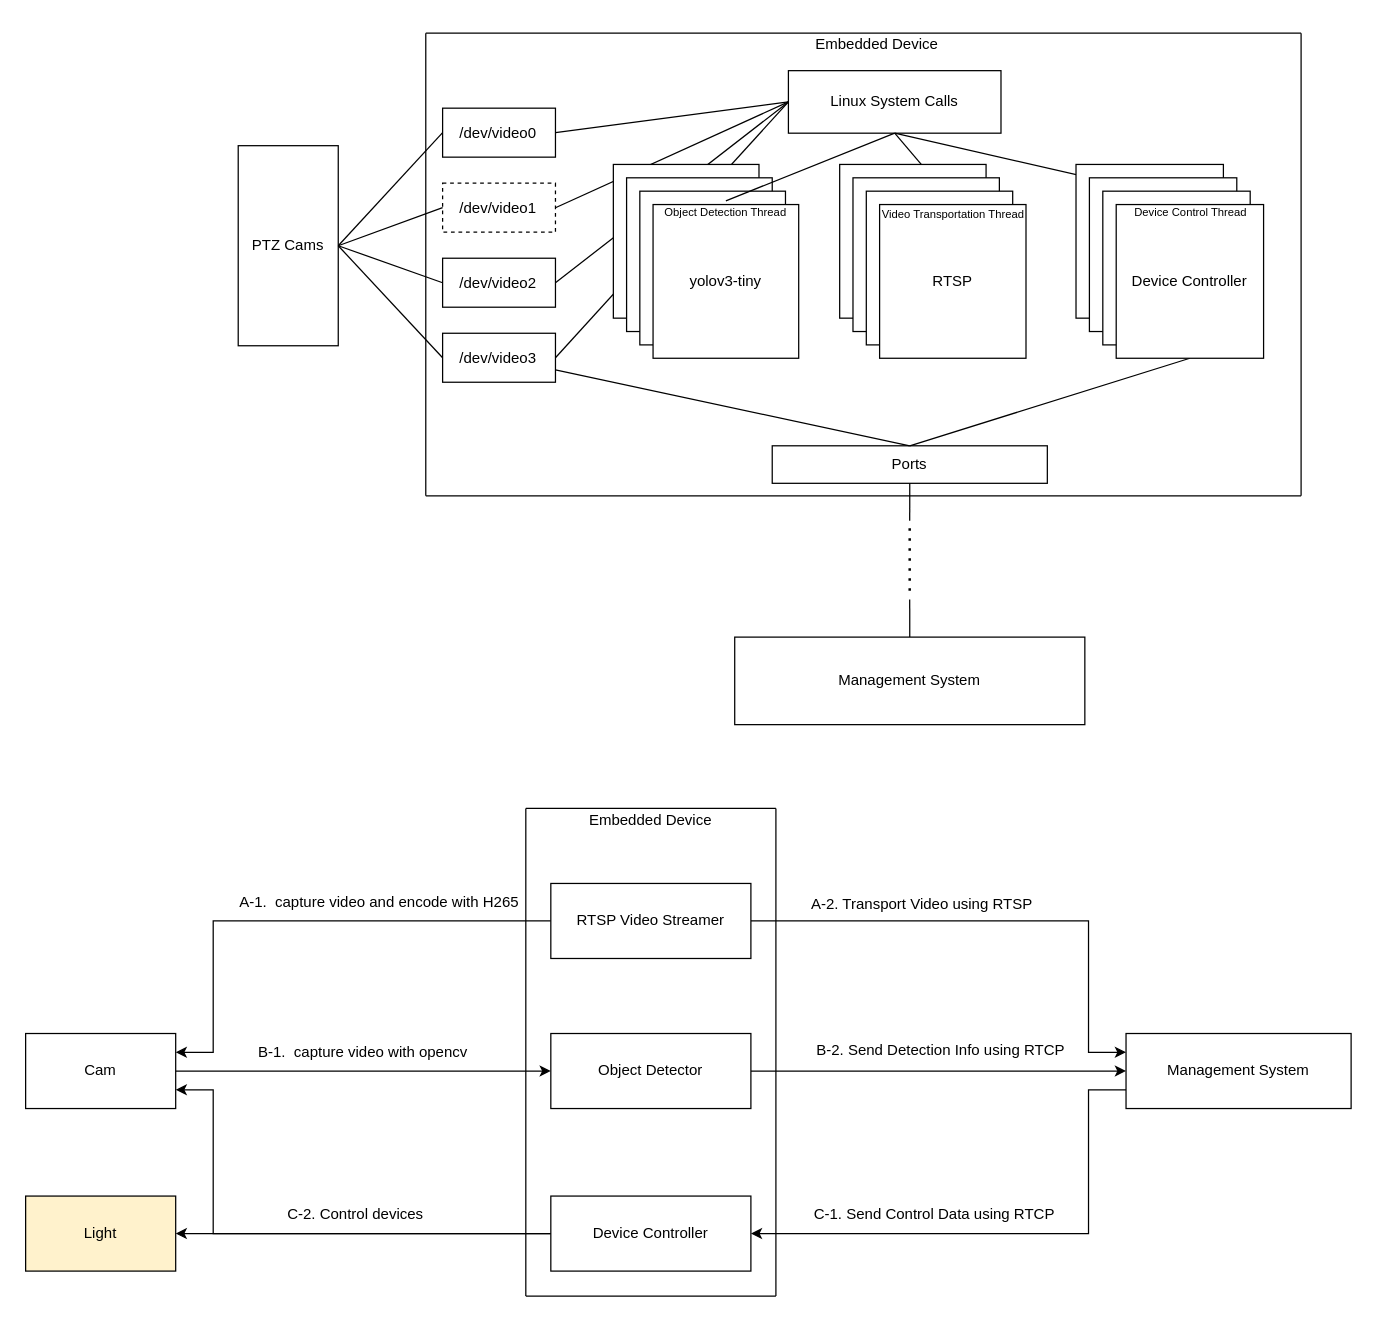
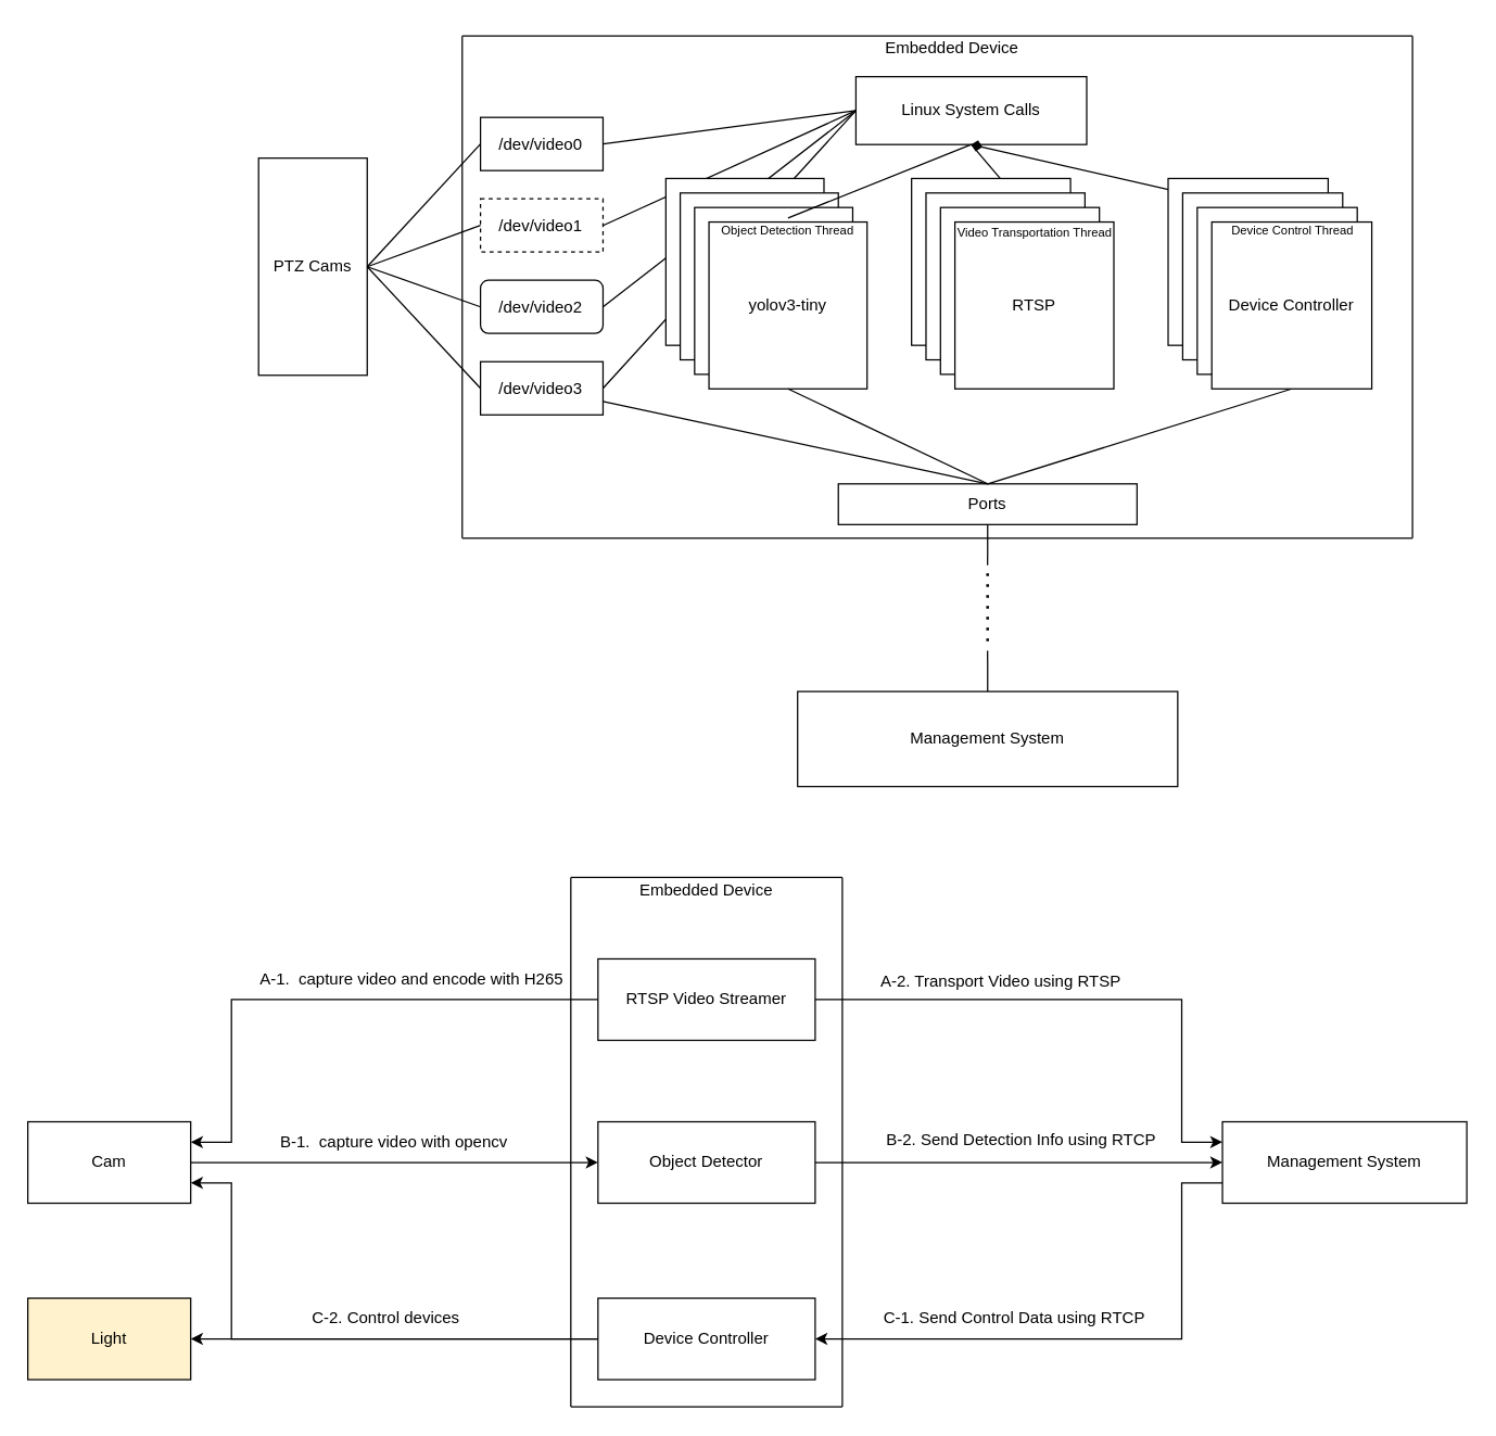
  <mxCell id="0" />
  <mxCell id="1" parent="0" />
  <mxCell id="2" value="" style="endArrow=none;html=1;rounded=0;exitX=1;exitY=0.5;exitDx=0;exitDy=0;entryX=0;entryY=0.5;entryDx=0;entryDy=0;" edge="1" parent="1" source="15" target="16"><mxGeometry width="50" height="50" relative="1" as="geometry"><mxPoint x="590" y="336" as="sourcePoint" /><mxPoint x="640" y="286" as="targetPoint" /></mxGeometry></mxCell>
  <mxCell id="3" value="" style="endArrow=none;html=1;rounded=0;exitX=1;exitY=0.5;exitDx=0;exitDy=0;entryX=0;entryY=0.5;entryDx=0;entryDy=0;" edge="1" parent="1" source="14" target="16"><mxGeometry width="50" height="50" relative="1" as="geometry"><mxPoint x="500" y="326" as="sourcePoint" /><mxPoint x="550" y="276" as="targetPoint" /></mxGeometry></mxCell>
  <mxCell id="4" value="" style="endArrow=none;html=1;rounded=0;exitX=1;exitY=0.5;exitDx=0;exitDy=0;entryX=0;entryY=0.5;entryDx=0;entryDy=0;" edge="1" parent="1" source="13" target="16"><mxGeometry width="50" height="50" relative="1" as="geometry"><mxPoint x="460" y="286" as="sourcePoint" /><mxPoint x="510" y="236" as="targetPoint" /></mxGeometry></mxCell>
  <mxCell id="5" value="PTZ Cams" style="rounded=0;whiteSpace=wrap;html=1;" vertex="1" parent="1"><mxGeometry x="190" y="116" width="80" height="160" as="geometry" /></mxCell>
  <mxCell id="6" value="" style="endArrow=none;html=1;rounded=0;" edge="1" parent="1"><mxGeometry width="50" height="50" relative="1" as="geometry"><mxPoint x="340" y="396" as="sourcePoint" /><mxPoint x="340" y="26" as="targetPoint" /></mxGeometry></mxCell>
  <mxCell id="7" value="" style="endArrow=none;html=1;rounded=0;" edge="1" parent="1"><mxGeometry width="50" height="50" relative="1" as="geometry"><mxPoint x="340" y="26" as="sourcePoint" /><mxPoint x="1040" y="26" as="targetPoint" /></mxGeometry></mxCell>
  <mxCell id="8" value="" style="endArrow=none;html=1;rounded=0;" edge="1" parent="1"><mxGeometry width="50" height="50" relative="1" as="geometry"><mxPoint x="340" y="396" as="sourcePoint" /><mxPoint x="1040" y="396" as="targetPoint" /></mxGeometry></mxCell>
  <mxCell id="9" value="" style="endArrow=none;html=1;rounded=0;" edge="1" parent="1"><mxGeometry width="50" height="50" relative="1" as="geometry"><mxPoint x="1040" y="396" as="sourcePoint" /><mxPoint x="1040" y="26" as="targetPoint" /></mxGeometry></mxCell>
  <mxCell id="10" value="Embedded Device" style="text;html=1;strokeColor=none;fillColor=none;align=center;verticalAlign=middle;whiteSpace=wrap;rounded=0;" vertex="1" parent="1"><mxGeometry x="641" y="20" width="120" height="30" as="geometry" /></mxCell>
  <mxCell id="11" value="" style="group" vertex="1" connectable="0" parent="1"><mxGeometry x="353.456" y="86" width="90.248" height="219.17" as="geometry" /></mxCell>
  <mxCell id="12" value="/dev/video0" style="rounded=0;whiteSpace=wrap;html=1;" vertex="1" parent="11"><mxGeometry width="90.248" height="39.17" as="geometry" /></mxCell>
  <mxCell id="13" value="/dev/video1" style="rounded=0;whiteSpace=wrap;html=1;dashed=1;" vertex="1" parent="11"><mxGeometry y="60" width="90.248" height="39.17" as="geometry" /></mxCell>
- <mxCell id="14" value="/dev/video2" style="rounded=0;whiteSpace=wrap;html=1;" vertex="1" parent="11"><mxGeometry y="120" width="90.248" height="39.17" as="geometry" /></mxCell>
+ <mxCell id="14" value="/dev/video2" style="whiteSpace=wrap;html=1;rounded=1;" vertex="1" parent="11"><mxGeometry y="120" width="90.248" height="39.17" as="geometry" /></mxCell>
  <mxCell id="15" value="/dev/video3" style="rounded=0;whiteSpace=wrap;html=1;" vertex="1" parent="11"><mxGeometry y="180" width="90.248" height="39.17" as="geometry" /></mxCell>
  <mxCell id="16" value="Linux System Calls" style="rounded=0;whiteSpace=wrap;html=1;" vertex="1" parent="1"><mxGeometry x="630" y="56" width="170" height="50" as="geometry" /></mxCell>
  <mxCell id="17" value="" style="endArrow=none;html=1;rounded=0;exitX=1;exitY=0.5;exitDx=0;exitDy=0;entryX=0;entryY=0.5;entryDx=0;entryDy=0;" edge="1" parent="1" source="12" target="16"><mxGeometry width="50" height="50" relative="1" as="geometry"><mxPoint x="500" y="106" as="sourcePoint" /><mxPoint x="550" y="56" as="targetPoint" /></mxGeometry></mxCell>
  <mxCell id="18" value="" style="rounded=0;whiteSpace=wrap;html=1;" vertex="1" parent="1"><mxGeometry x="490" y="131" width="116.471" height="122.931" as="geometry" /></mxCell>
  <mxCell id="19" value="" style="rounded=0;whiteSpace=wrap;html=1;" vertex="1" parent="1"><mxGeometry x="500.588" y="141.69" width="116.471" height="122.931" as="geometry" /></mxCell>
  <mxCell id="20" value="" style="rounded=0;whiteSpace=wrap;html=1;" vertex="1" parent="1"><mxGeometry x="511.176" y="152.379" width="116.471" height="122.931" as="geometry" /></mxCell>
  <mxCell id="21" value="yolov3-tiny" style="rounded=0;whiteSpace=wrap;html=1;" vertex="1" parent="1"><mxGeometry x="521.765" y="163.069" width="116.471" height="122.931" as="geometry" /></mxCell>
  <mxCell id="22" value="&lt;font style=&quot;font-size: 9px&quot;&gt;Object Detection Thread&lt;/font&gt;" style="text;html=1;strokeColor=none;fillColor=none;align=center;verticalAlign=middle;whiteSpace=wrap;rounded=0;" vertex="1" parent="1"><mxGeometry x="520" y="160.07" width="120" height="18.45" as="geometry" /></mxCell>
  <mxCell id="23" value="" style="endArrow=none;html=1;rounded=0;fontSize=9;entryX=0;entryY=0.5;entryDx=0;entryDy=0;exitX=1;exitY=0.5;exitDx=0;exitDy=0;" edge="1" parent="1" source="5" target="12"><mxGeometry width="50" height="50" relative="1" as="geometry"><mxPoint x="190" y="376" as="sourcePoint" /><mxPoint x="240" y="326" as="targetPoint" /></mxGeometry></mxCell>
  <mxCell id="24" value="" style="endArrow=none;html=1;rounded=0;fontSize=9;entryX=0;entryY=0.5;entryDx=0;entryDy=0;exitX=1;exitY=0.5;exitDx=0;exitDy=0;" edge="1" parent="1" source="5" target="13"><mxGeometry width="50" height="50" relative="1" as="geometry"><mxPoint x="250" y="346" as="sourcePoint" /><mxPoint x="300" y="296" as="targetPoint" /></mxGeometry></mxCell>
  <mxCell id="25" value="" style="endArrow=none;html=1;rounded=0;fontSize=9;entryX=0;entryY=0.5;entryDx=0;entryDy=0;exitX=1;exitY=0.5;exitDx=0;exitDy=0;" edge="1" parent="1" source="5" target="14"><mxGeometry width="50" height="50" relative="1" as="geometry"><mxPoint x="290" y="346" as="sourcePoint" /><mxPoint x="340" y="296" as="targetPoint" /></mxGeometry></mxCell>
  <mxCell id="26" value="" style="endArrow=none;html=1;rounded=0;fontSize=9;entryX=0;entryY=0.5;entryDx=0;entryDy=0;exitX=1;exitY=0.5;exitDx=0;exitDy=0;" edge="1" parent="1" source="5" target="15"><mxGeometry width="50" height="50" relative="1" as="geometry"><mxPoint x="240" y="366" as="sourcePoint" /><mxPoint x="290" y="316" as="targetPoint" /></mxGeometry></mxCell>
  <mxCell id="27" value="&lt;font style=&quot;font-size: 12px&quot;&gt;Ports&lt;/font&gt;" style="rounded=0;whiteSpace=wrap;html=1;fontSize=9;" vertex="1" parent="1"><mxGeometry x="617.06" y="356" width="220" height="30" as="geometry" /></mxCell>
+ <mxCell id="28" value="" style="endArrow=none;html=1;rounded=0;fontSize=12;entryX=0.5;entryY=0;entryDx=0;entryDy=0;exitX=0.5;exitY=1;exitDx=0;exitDy=0;" edge="1" parent="1" source="21" target="27"><mxGeometry width="50" height="50" relative="1" as="geometry"><mxPoint x="520" y="456" as="sourcePoint" /><mxPoint x="570" y="406" as="targetPoint" /></mxGeometry></mxCell>
  <mxCell id="29" value="" style="endArrow=none;html=1;rounded=0;fontSize=12;exitX=0.5;exitY=0;exitDx=0;exitDy=0;" edge="1" parent="1" source="27" target="15"><mxGeometry width="50" height="50" relative="1" as="geometry"><mxPoint x="720" y="506" as="sourcePoint" /><mxPoint x="770" y="456" as="targetPoint" /></mxGeometry></mxCell>
  <mxCell id="30" value="" style="endArrow=none;html=1;rounded=0;fontSize=12;entryX=0.5;entryY=1;entryDx=0;entryDy=0;exitX=0.5;exitY=0;exitDx=0;exitDy=0;" edge="1" parent="1" source="27" target="71"><mxGeometry width="50" height="50" relative="1" as="geometry"><mxPoint x="900" y="376" as="sourcePoint" /><mxPoint x="950" y="326" as="targetPoint" /></mxGeometry></mxCell>
  <mxCell id="31" value="Management System" style="rounded=0;whiteSpace=wrap;html=1;fontSize=12;" vertex="1" parent="1"><mxGeometry x="587.06" y="509" width="280" height="70" as="geometry" /></mxCell>
  <mxCell id="32" value="" style="endArrow=none;html=1;rounded=0;fontSize=12;entryX=0.5;entryY=1;entryDx=0;entryDy=0;" edge="1" parent="1" target="27"><mxGeometry width="50" height="50" relative="1" as="geometry"><mxPoint x="727" y="416" as="sourcePoint" /><mxPoint x="760" y="416" as="targetPoint" /></mxGeometry></mxCell>
  <mxCell id="33" value="" style="endArrow=none;dashed=1;html=1;dashPattern=1 3;strokeWidth=2;rounded=0;fontSize=12;" edge="1" parent="1"><mxGeometry width="50" height="50" relative="1" as="geometry"><mxPoint x="727" y="472" as="sourcePoint" /><mxPoint x="727" y="419" as="targetPoint" /></mxGeometry></mxCell>
  <mxCell id="34" value="" style="endArrow=none;html=1;rounded=0;fontSize=12;exitX=0.5;exitY=0;exitDx=0;exitDy=0;" edge="1" parent="1" source="31"><mxGeometry width="50" height="50" relative="1" as="geometry"><mxPoint x="766" y="509" as="sourcePoint" /><mxPoint x="727" y="479" as="targetPoint" /></mxGeometry></mxCell>
  <mxCell id="35" value="" style="endArrow=none;html=1;rounded=0;fontSize=12;entryX=0.5;entryY=1;entryDx=0;entryDy=0;exitX=0.5;exitY=0;exitDx=0;exitDy=0;" edge="1" parent="1" source="22" target="16"><mxGeometry width="50" height="50" relative="1" as="geometry"><mxPoint x="390" y="536" as="sourcePoint" /><mxPoint x="440" y="486" as="targetPoint" /></mxGeometry></mxCell>
  <mxCell id="36" value="" style="endArrow=none;html=1;rounded=0;fontSize=12;entryX=0.5;entryY=1;entryDx=0;entryDy=0;exitX=0.5;exitY=0;exitDx=0;exitDy=0;" edge="1" parent="1" source="67" target="16"><mxGeometry width="50" height="50" relative="1" as="geometry"><mxPoint x="810" y="166" as="sourcePoint" /><mxPoint x="860" y="116" as="targetPoint" /></mxGeometry></mxCell>
- <mxCell id="37" value="" style="endArrow=none;html=1;rounded=0;fontSize=12;entryX=0.5;entryY=1;entryDx=0;entryDy=0;exitX=0.5;exitY=0;exitDx=0;exitDy=0;" edge="1" parent="1" source="72" target="16"><mxGeometry width="50" height="50" relative="1" as="geometry"><mxPoint x="810" y="156" as="sourcePoint" /><mxPoint x="860" y="106" as="targetPoint" /></mxGeometry></mxCell>
+ <mxCell id="37" value="" style="endArrow=diamond;html=1;rounded=0;fontSize=12;entryX=0.5;entryY=1;entryDx=0;entryDy=0;exitX=0.5;exitY=0;exitDx=0;exitDy=0;" edge="1" parent="1" source="72" target="16"><mxGeometry width="50" height="50" relative="1" as="geometry"><mxPoint x="810" y="156" as="sourcePoint" /><mxPoint x="860" y="106" as="targetPoint" /></mxGeometry></mxCell>
  <mxCell id="38" style="edgeStyle=orthogonalEdgeStyle;rounded=0;orthogonalLoop=1;jettySize=auto;html=1;exitX=1;exitY=0.5;exitDx=0;exitDy=0;fontSize=12;fontColor=default;" edge="1" parent="1" source="39" target="46"><mxGeometry relative="1" as="geometry" /></mxCell>
  <mxCell id="39" value="Cam" style="rounded=0;whiteSpace=wrap;html=1;" vertex="1" parent="1"><mxGeometry x="20" y="826" width="120" height="60" as="geometry" /></mxCell>
  <mxCell id="40" style="edgeStyle=orthogonalEdgeStyle;rounded=0;orthogonalLoop=1;jettySize=auto;html=1;exitX=1;exitY=0.5;exitDx=0;exitDy=0;entryX=0;entryY=0.25;entryDx=0;entryDy=0;fontSize=12;fontColor=default;" edge="1" parent="1" source="42" target="44"><mxGeometry relative="1" as="geometry"><Array as="points"><mxPoint x="870" y="736" /><mxPoint x="870" y="841" /></Array></mxGeometry></mxCell>
  <mxCell id="41" style="edgeStyle=orthogonalEdgeStyle;rounded=0;orthogonalLoop=1;jettySize=auto;html=1;exitX=0;exitY=0.5;exitDx=0;exitDy=0;entryX=1;entryY=0.25;entryDx=0;entryDy=0;fontSize=12;fontColor=default;" edge="1" parent="1" source="42" target="39"><mxGeometry relative="1" as="geometry"><Array as="points"><mxPoint x="170" y="736" /><mxPoint x="170" y="841" /></Array></mxGeometry></mxCell>
  <mxCell id="42" value="RTSP Video Streamer" style="rounded=0;whiteSpace=wrap;html=1;" vertex="1" parent="1"><mxGeometry x="440" y="706" width="160" height="60" as="geometry" /></mxCell>
  <mxCell id="43" style="edgeStyle=orthogonalEdgeStyle;rounded=0;orthogonalLoop=1;jettySize=auto;html=1;exitX=0;exitY=0.75;exitDx=0;exitDy=0;entryX=1;entryY=0.5;entryDx=0;entryDy=0;fontSize=12;fontColor=default;" edge="1" parent="1" source="44" target="49"><mxGeometry relative="1" as="geometry"><Array as="points"><mxPoint x="870" y="871" /><mxPoint x="870" y="986" /></Array></mxGeometry></mxCell>
  <mxCell id="44" value="Management System" style="rounded=0;whiteSpace=wrap;html=1;" vertex="1" parent="1"><mxGeometry x="900" y="826" width="180" height="60" as="geometry" /></mxCell>
  <mxCell id="45" style="edgeStyle=orthogonalEdgeStyle;rounded=0;orthogonalLoop=1;jettySize=auto;html=1;exitX=1;exitY=0.5;exitDx=0;exitDy=0;entryX=0;entryY=0.5;entryDx=0;entryDy=0;fontSize=12;fontColor=default;" edge="1" parent="1" source="46" target="44"><mxGeometry relative="1" as="geometry" /></mxCell>
  <mxCell id="46" value="Object Detector" style="rounded=0;whiteSpace=wrap;html=1;" vertex="1" parent="1"><mxGeometry x="440" y="826" width="160" height="60" as="geometry" /></mxCell>
  <mxCell id="47" style="edgeStyle=orthogonalEdgeStyle;rounded=0;orthogonalLoop=1;jettySize=auto;html=1;exitX=0;exitY=0.5;exitDx=0;exitDy=0;fontSize=12;fontColor=default;" edge="1" parent="1" source="49" target="61"><mxGeometry relative="1" as="geometry" /></mxCell>
  <mxCell id="48" style="edgeStyle=orthogonalEdgeStyle;rounded=0;orthogonalLoop=1;jettySize=auto;html=1;exitX=0;exitY=0.5;exitDx=0;exitDy=0;entryX=1;entryY=0.75;entryDx=0;entryDy=0;fontSize=12;fontColor=default;" edge="1" parent="1" source="49" target="39"><mxGeometry relative="1" as="geometry"><Array as="points"><mxPoint x="170" y="986" /><mxPoint x="170" y="871" /></Array></mxGeometry></mxCell>
  <mxCell id="49" value="Device Controller" style="rounded=0;whiteSpace=wrap;html=1;" vertex="1" parent="1"><mxGeometry x="440" y="956" width="160" height="60" as="geometry" /></mxCell>
  <mxCell id="50" value="Embedded Device" style="text;html=1;strokeColor=none;fillColor=none;align=center;verticalAlign=middle;whiteSpace=wrap;rounded=0;fontSize=12;" vertex="1" parent="1"><mxGeometry x="440" y="636" width="160" height="40" as="geometry" /></mxCell>
  <mxCell id="51" value="" style="group" vertex="1" connectable="0" parent="1"><mxGeometry x="420" y="646" width="200" height="390" as="geometry" /></mxCell>
  <mxCell id="52" value="" style="endArrow=none;html=1;rounded=0;fontSize=12;" edge="1" parent="51"><mxGeometry width="50" height="50" relative="1" as="geometry"><mxPoint y="390" as="sourcePoint" /><mxPoint as="targetPoint" /></mxGeometry></mxCell>
  <mxCell id="53" value="" style="endArrow=none;html=1;rounded=0;fontSize=12;" edge="1" parent="51"><mxGeometry width="50" height="50" relative="1" as="geometry"><mxPoint as="sourcePoint" /><mxPoint x="200" as="targetPoint" /></mxGeometry></mxCell>
  <mxCell id="54" value="" style="endArrow=none;html=1;rounded=0;fontSize=12;" edge="1" parent="51"><mxGeometry width="50" height="50" relative="1" as="geometry"><mxPoint x="200" y="390" as="sourcePoint" /><mxPoint x="200" as="targetPoint" /></mxGeometry></mxCell>
  <mxCell id="55" value="" style="endArrow=none;html=1;rounded=0;fontSize=12;" edge="1" parent="51"><mxGeometry width="50" height="50" relative="1" as="geometry"><mxPoint y="390" as="sourcePoint" /><mxPoint x="200" y="390" as="targetPoint" /></mxGeometry></mxCell>
  <mxCell id="56" value="A-1.&amp;nbsp; capture video and encode with H265" style="text;html=1;strokeColor=none;fillColor=none;align=center;verticalAlign=middle;whiteSpace=wrap;rounded=0;fontSize=12;fontColor=default;" vertex="1" parent="1"><mxGeometry x="183" y="706" width="240" height="30" as="geometry" /></mxCell>
  <mxCell id="57" value="A-2. Transport Video using RTSP" style="text;html=1;strokeColor=none;fillColor=none;align=center;verticalAlign=middle;whiteSpace=wrap;rounded=0;fontSize=12;fontColor=default;" vertex="1" parent="1"><mxGeometry x="622.06" y="708" width="230" height="30" as="geometry" /></mxCell>
  <mxCell id="58" value="B-2. Send Detection Info using RTCP" style="text;html=1;strokeColor=none;fillColor=none;align=center;verticalAlign=middle;whiteSpace=wrap;rounded=0;fontSize=12;fontColor=default;" vertex="1" parent="1"><mxGeometry x="637.06" y="825" width="230" height="30" as="geometry" /></mxCell>
  <mxCell id="59" value="C-2. Control devices" style="text;html=1;strokeColor=none;fillColor=none;align=center;verticalAlign=middle;whiteSpace=wrap;rounded=0;fontSize=12;fontColor=default;" vertex="1" parent="1"><mxGeometry x="184" y="956" width="200" height="30" as="geometry" /></mxCell>
  <mxCell id="60" value="B-1.&amp;nbsp; capture video with opencv" style="text;html=1;strokeColor=none;fillColor=none;align=center;verticalAlign=middle;whiteSpace=wrap;rounded=0;fontSize=12;fontColor=default;" vertex="1" parent="1"><mxGeometry x="190" y="826" width="200" height="30" as="geometry" /></mxCell>
  <mxCell id="61" value="Light" style="rounded=0;whiteSpace=wrap;html=1;fillColor=#fff2cc;" vertex="1" parent="1"><mxGeometry x="20" y="956" width="120" height="60" as="geometry" /></mxCell>
  <mxCell id="62" value="C-1. Send Control Data using RTCP" style="text;html=1;strokeColor=none;fillColor=none;align=center;verticalAlign=middle;whiteSpace=wrap;rounded=0;fontSize=12;fontColor=default;" vertex="1" parent="1"><mxGeometry x="631.96" y="956" width="230" height="30" as="geometry" /></mxCell>
  <mxCell id="63" value="" style="rounded=0;whiteSpace=wrap;html=1;" vertex="1" parent="1"><mxGeometry x="671" y="131" width="117.071" height="122.931" as="geometry" /></mxCell>
  <mxCell id="64" value="" style="rounded=0;whiteSpace=wrap;html=1;" vertex="1" parent="1"><mxGeometry x="681.643" y="141.69" width="117.071" height="122.931" as="geometry" /></mxCell>
  <mxCell id="65" value="" style="rounded=0;whiteSpace=wrap;html=1;" vertex="1" parent="1"><mxGeometry x="692.286" y="152.379" width="117.071" height="122.931" as="geometry" /></mxCell>
  <mxCell id="66" value="RTSP" style="rounded=0;whiteSpace=wrap;html=1;" vertex="1" parent="1"><mxGeometry x="702.929" y="163.069" width="117.071" height="122.931" as="geometry" /></mxCell>
  <mxCell id="67" value="&lt;font style=&quot;font-size: 9px&quot;&gt;Video Transportation Thread&lt;/font&gt;" style="text;html=1;strokeColor=none;fillColor=none;align=center;verticalAlign=middle;whiteSpace=wrap;rounded=0;" vertex="1" parent="1"><mxGeometry x="701.93" y="161.07" width="120" height="18.45" as="geometry" /></mxCell>
  <mxCell id="68" value="" style="rounded=0;whiteSpace=wrap;html=1;" vertex="1" parent="1"><mxGeometry x="860" y="131" width="117.857" height="122.931" as="geometry" /></mxCell>
  <mxCell id="69" value="" style="rounded=0;whiteSpace=wrap;html=1;" vertex="1" parent="1"><mxGeometry x="870.714" y="141.69" width="117.857" height="122.931" as="geometry" /></mxCell>
  <mxCell id="70" value="" style="rounded=0;whiteSpace=wrap;html=1;" vertex="1" parent="1"><mxGeometry x="881.429" y="152.379" width="117.857" height="122.931" as="geometry" /></mxCell>
  <mxCell id="71" value="Device Controller" style="rounded=0;whiteSpace=wrap;html=1;" vertex="1" parent="1"><mxGeometry x="892.143" y="163.069" width="117.857" height="122.931" as="geometry" /></mxCell>
  <mxCell id="72" value="&lt;font style=&quot;font-size: 9px&quot;&gt;Device Control Thread&lt;/font&gt;" style="text;html=1;strokeColor=none;fillColor=none;align=center;verticalAlign=middle;whiteSpace=wrap;rounded=0;" vertex="1" parent="1"><mxGeometry x="892.14" y="160.07" width="120" height="18.45" as="geometry" /></mxCell>
